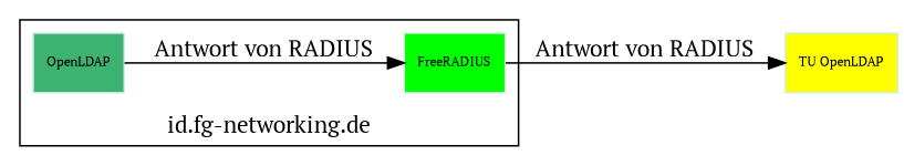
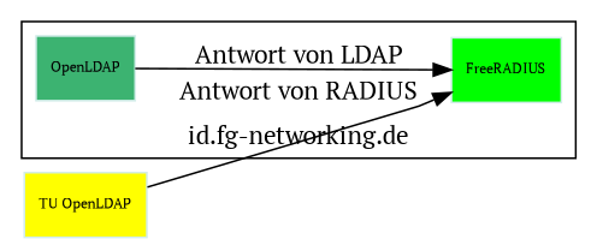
  digraph {
    compound=true
    fontname="PT Serif"
    nodesep=0.3
    rankdir=LR
    splines=compound
    node [color="#d3edea" fontname="PT Serif" fontsize=8 shape=box style=filled]
    edge [fontname="PT Serif"]
    n1 [fillcolor=green label=FreeRADIUS]
    n2 [fillcolor=mediumseagreen label=OpenLDAP]
    n3 [fillcolor=yellow label="TU OpenLDAP"]
    subgraph cluster_1 {
      label="id.fg-networking.de"
      labelloc=b
      n1
      n2
    }
-   n1 -> n3 [label="Antwort von RADIUS"]
-   n2 -> n1 [label="Antwort von RADIUS"]
+   n3 -> n1 [label="Antwort von RADIUS"]
+   n2 -> n1 [label="Antwort von LDAP"]
  }
